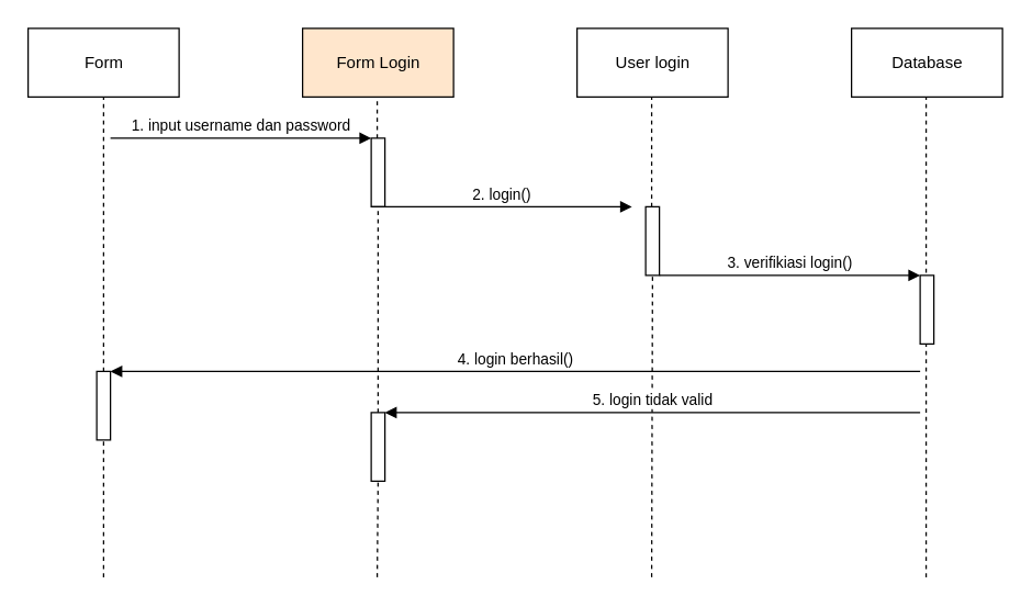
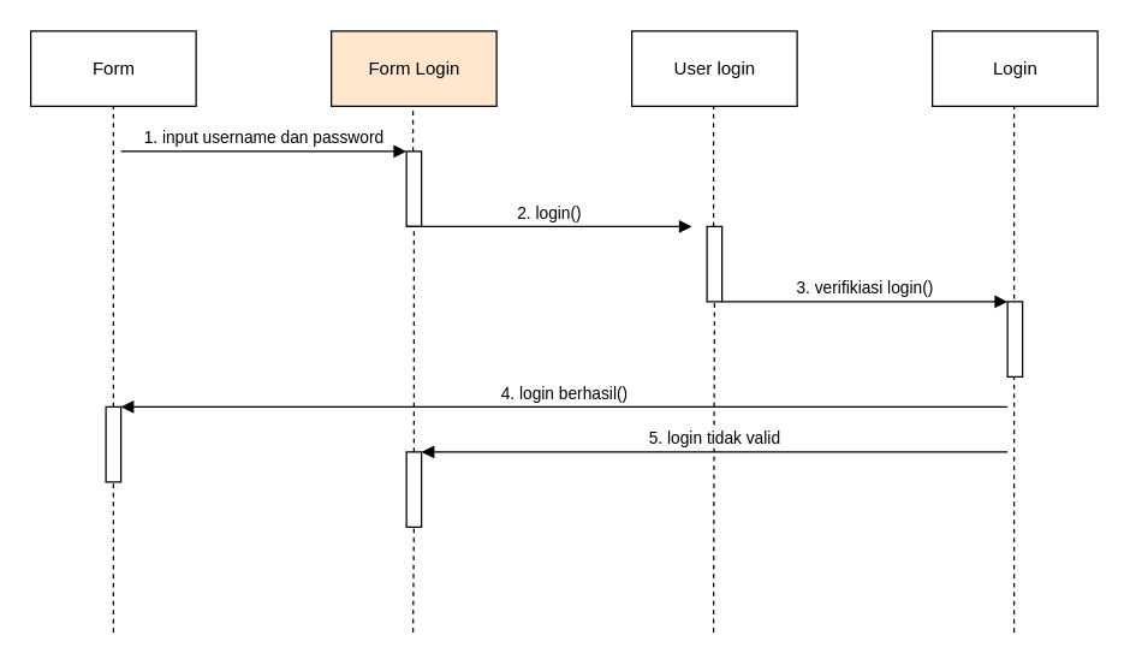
  <mxCell id="0" />
  <mxCell id="1" parent="0" />
  <mxCell id="2" value="Form" style="html=1;" vertex="1" parent="1"><mxGeometry x="20" y="20" width="110" height="50" as="geometry" /></mxCell>
  <mxCell id="3" value="Form Login" style="html=1;fillColor=#ffe6cc;" vertex="1" parent="1"><mxGeometry x="220" y="20" width="110" height="50" as="geometry" /></mxCell>
  <mxCell id="4" value="User login" style="html=1;" vertex="1" parent="1"><mxGeometry x="420" y="20" width="110" height="50" as="geometry" /></mxCell>
- <mxCell id="5" value="Database" style="html=1;" vertex="1" parent="1"><mxGeometry x="620" y="20" width="110" height="50" as="geometry" /></mxCell>
+ <mxCell id="5" value="Login" style="html=1;" vertex="1" parent="1"><mxGeometry x="620" y="20" width="110" height="50" as="geometry" /></mxCell>
  <mxCell id="6" value="" style="endArrow=none;dashed=1;html=1;rounded=0;entryX=0.5;entryY=1;entryDx=0;entryDy=0;startArrow=none;" edge="1" parent="1" source="12" target="2"><mxGeometry width="50" height="50" relative="1" as="geometry"><mxPoint x="75" y="420" as="sourcePoint" /><mxPoint x="450" y="140" as="targetPoint" /></mxGeometry></mxCell>
  <mxCell id="7" value="" style="endArrow=none;dashed=1;html=1;rounded=0;entryX=0.5;entryY=1;entryDx=0;entryDy=0;startArrow=none;" edge="1" parent="1" source="10"><mxGeometry width="50" height="50" relative="1" as="geometry"><mxPoint x="274.38" y="420" as="sourcePoint" /><mxPoint x="274.38" y="70" as="targetPoint" /></mxGeometry></mxCell>
  <mxCell id="8" value="" style="endArrow=none;dashed=1;html=1;rounded=0;entryX=0.5;entryY=1;entryDx=0;entryDy=0;startArrow=none;" edge="1" parent="1" source="14"><mxGeometry width="50" height="50" relative="1" as="geometry"><mxPoint x="474.37" y="420" as="sourcePoint" /><mxPoint x="474.37" y="70" as="targetPoint" /></mxGeometry></mxCell>
  <mxCell id="9" value="" style="endArrow=none;dashed=1;html=1;rounded=0;entryX=0.5;entryY=1;entryDx=0;entryDy=0;" edge="1" parent="1"><mxGeometry width="50" height="50" relative="1" as="geometry"><mxPoint x="674.37" y="420" as="sourcePoint" /><mxPoint x="674.37" y="70" as="targetPoint" /></mxGeometry></mxCell>
  <mxCell id="10" value="" style="html=1;points=[];perimeter=orthogonalPerimeter;" vertex="1" parent="1"><mxGeometry x="270" y="100" width="10" height="50" as="geometry" /></mxCell>
  <mxCell id="11" value="" style="endArrow=none;dashed=1;html=1;rounded=0;entryX=0.5;entryY=1;entryDx=0;entryDy=0;startArrow=none;" edge="1" parent="1" source="16" target="10"><mxGeometry width="50" height="50" relative="1" as="geometry"><mxPoint x="274.38" y="420" as="sourcePoint" /><mxPoint x="274.38" y="70" as="targetPoint" /></mxGeometry></mxCell>
  <mxCell id="12" value="" style="html=1;points=[];perimeter=orthogonalPerimeter;" vertex="1" parent="1"><mxGeometry x="70" y="270" width="10" height="50" as="geometry" /></mxCell>
  <mxCell id="13" value="" style="endArrow=none;dashed=1;html=1;rounded=0;entryX=0.5;entryY=1;entryDx=0;entryDy=0;" edge="1" parent="1" target="12"><mxGeometry width="50" height="50" relative="1" as="geometry"><mxPoint x="75" y="420" as="sourcePoint" /><mxPoint x="75" y="70" as="targetPoint" /></mxGeometry></mxCell>
  <mxCell id="14" value="" style="html=1;points=[];perimeter=orthogonalPerimeter;" vertex="1" parent="1"><mxGeometry x="470" y="150" width="10" height="50" as="geometry" /></mxCell>
  <mxCell id="15" value="" style="endArrow=none;dashed=1;html=1;rounded=0;entryX=0.5;entryY=1;entryDx=0;entryDy=0;" edge="1" parent="1" target="14"><mxGeometry width="50" height="50" relative="1" as="geometry"><mxPoint x="474.37" y="420" as="sourcePoint" /><mxPoint x="474.37" y="70" as="targetPoint" /></mxGeometry></mxCell>
  <mxCell id="16" value="" style="html=1;points=[];perimeter=orthogonalPerimeter;" vertex="1" parent="1"><mxGeometry x="270" y="300" width="10" height="50" as="geometry" /></mxCell>
  <mxCell id="17" value="" style="endArrow=none;dashed=1;html=1;rounded=0;entryX=0.5;entryY=1;entryDx=0;entryDy=0;" edge="1" parent="1" target="16"><mxGeometry width="50" height="50" relative="1" as="geometry"><mxPoint x="274.38" y="420" as="sourcePoint" /><mxPoint x="275" y="150" as="targetPoint" /></mxGeometry></mxCell>
  <mxCell id="18" value="" style="html=1;points=[];perimeter=orthogonalPerimeter;" vertex="1" parent="1"><mxGeometry x="670" y="200" width="10" height="50" as="geometry" /></mxCell>
  <mxCell id="19" value="1. input username dan password" style="html=1;verticalAlign=bottom;endArrow=block;rounded=0;" edge="1" parent="1" target="10"><mxGeometry width="80" relative="1" as="geometry"><mxPoint x="80" y="100" as="sourcePoint" /><mxPoint x="460" y="260" as="targetPoint" /></mxGeometry></mxCell>
  <mxCell id="20" value="2. login()" style="html=1;verticalAlign=bottom;endArrow=block;rounded=0;" edge="1" parent="1"><mxGeometry width="80" relative="1" as="geometry"><mxPoint x="270" y="150" as="sourcePoint" /><mxPoint x="460" y="150" as="targetPoint" /></mxGeometry></mxCell>
  <mxCell id="21" value="3. verifikiasi login()" style="html=1;verticalAlign=bottom;endArrow=block;rounded=0;" edge="1" parent="1"><mxGeometry width="80" relative="1" as="geometry"><mxPoint x="480" y="200" as="sourcePoint" /><mxPoint x="670" y="200" as="targetPoint" /></mxGeometry></mxCell>
  <mxCell id="22" value="4. login berhasil()" style="html=1;verticalAlign=bottom;endArrow=block;rounded=0;entryX=1;entryY=0;entryDx=0;entryDy=0;entryPerimeter=0;" edge="1" parent="1" target="12"><mxGeometry width="80" relative="1" as="geometry"><mxPoint x="670" y="270" as="sourcePoint" /><mxPoint x="650" y="320" as="targetPoint" /></mxGeometry></mxCell>
  <mxCell id="23" value="5. login tidak valid" style="html=1;verticalAlign=bottom;endArrow=block;rounded=0;" edge="1" parent="1"><mxGeometry width="80" relative="1" as="geometry"><mxPoint x="670" y="300" as="sourcePoint" /><mxPoint x="280" y="300" as="targetPoint" /></mxGeometry></mxCell>
